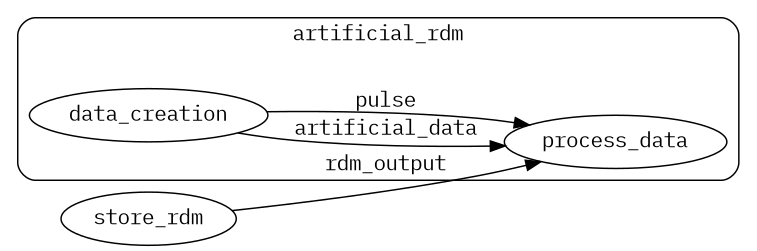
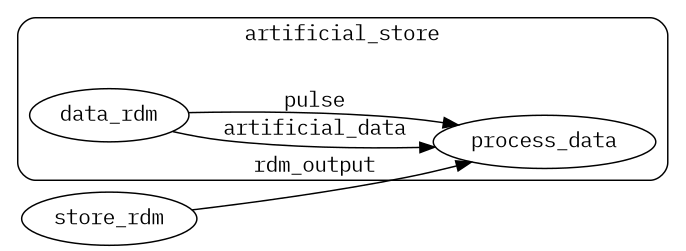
  digraph {
    compound=true
    fontname="IBM Plex Mono"
    rankdir=LR
    node [fontname="IBM Plex Mono"]
    edge [fontname="IBM Plex Mono"]
-   n1 [label=data_creation]
+   n1 [label=data_rdm]
    n2 [label=process_data]
    n3 [label=store_rdm]
    subgraph cluster_1 {
-     label=artificial_rdm
+     label=artificial_store
      style=rounded
      n1
      n2
    }
    n1 -> n2 [label=artificial_data]
    n1 -> n2 [label=pulse]
    n3 -> n2 [label=rdm_output]
  }
